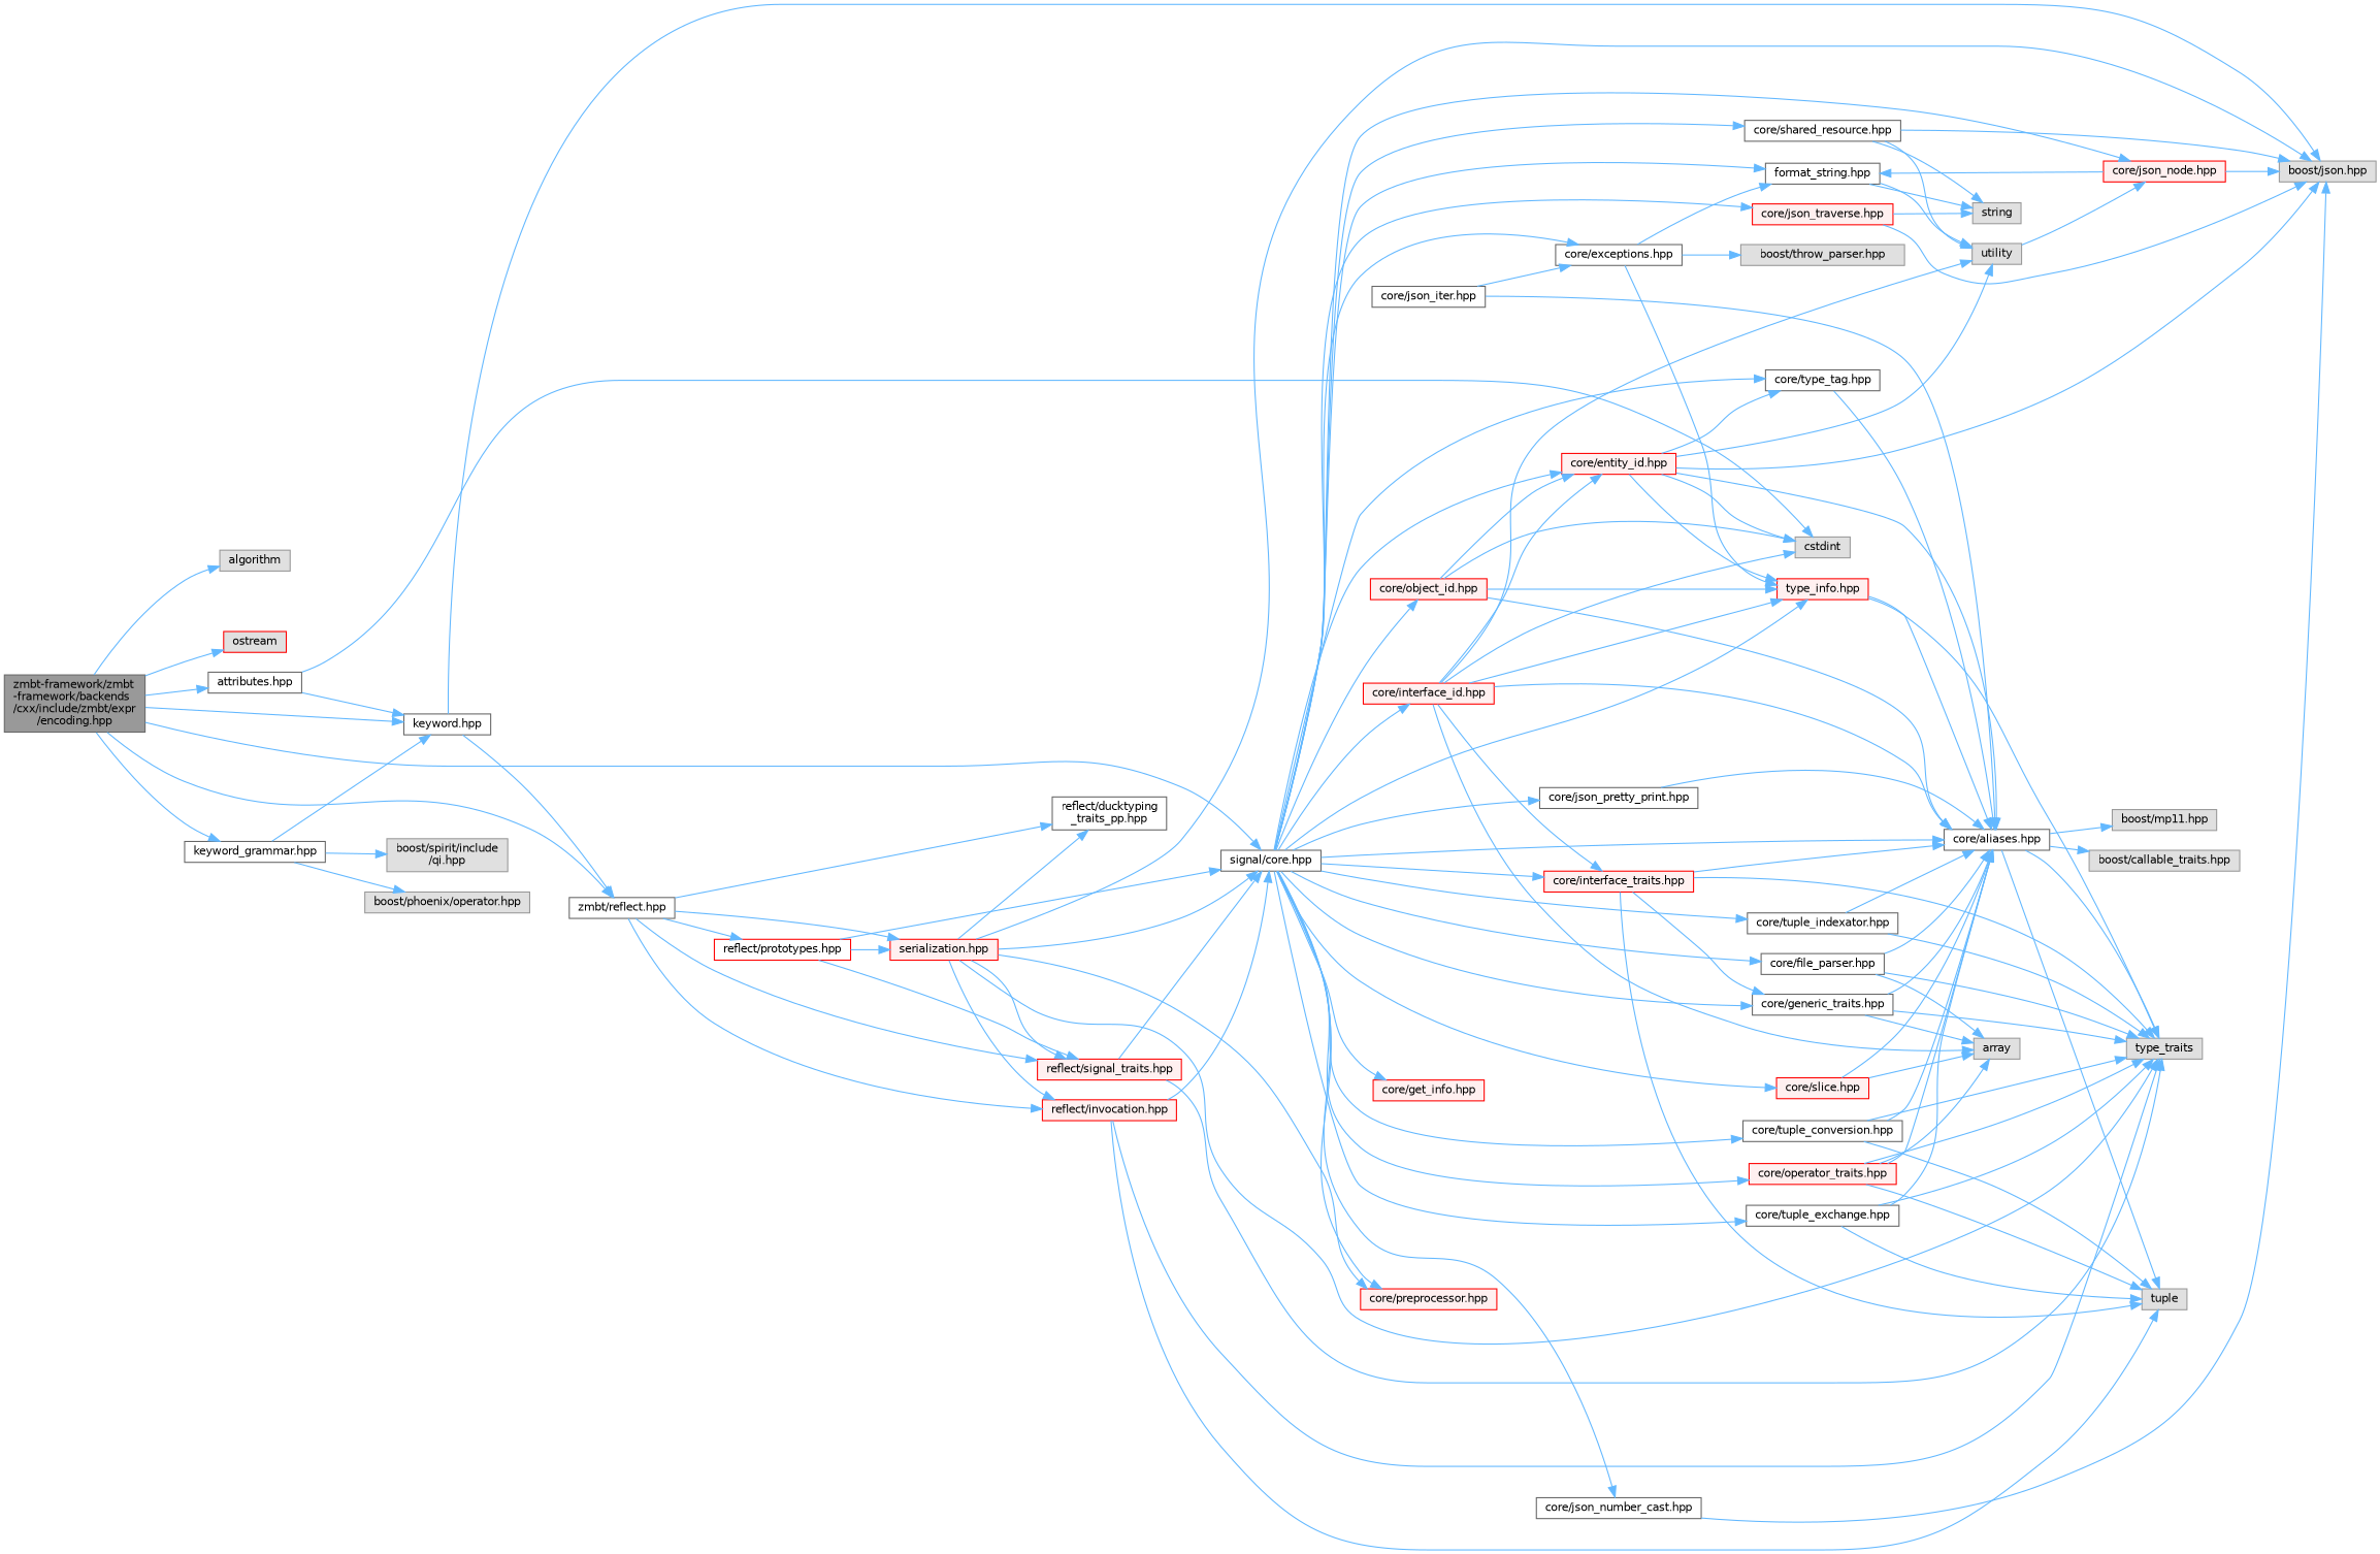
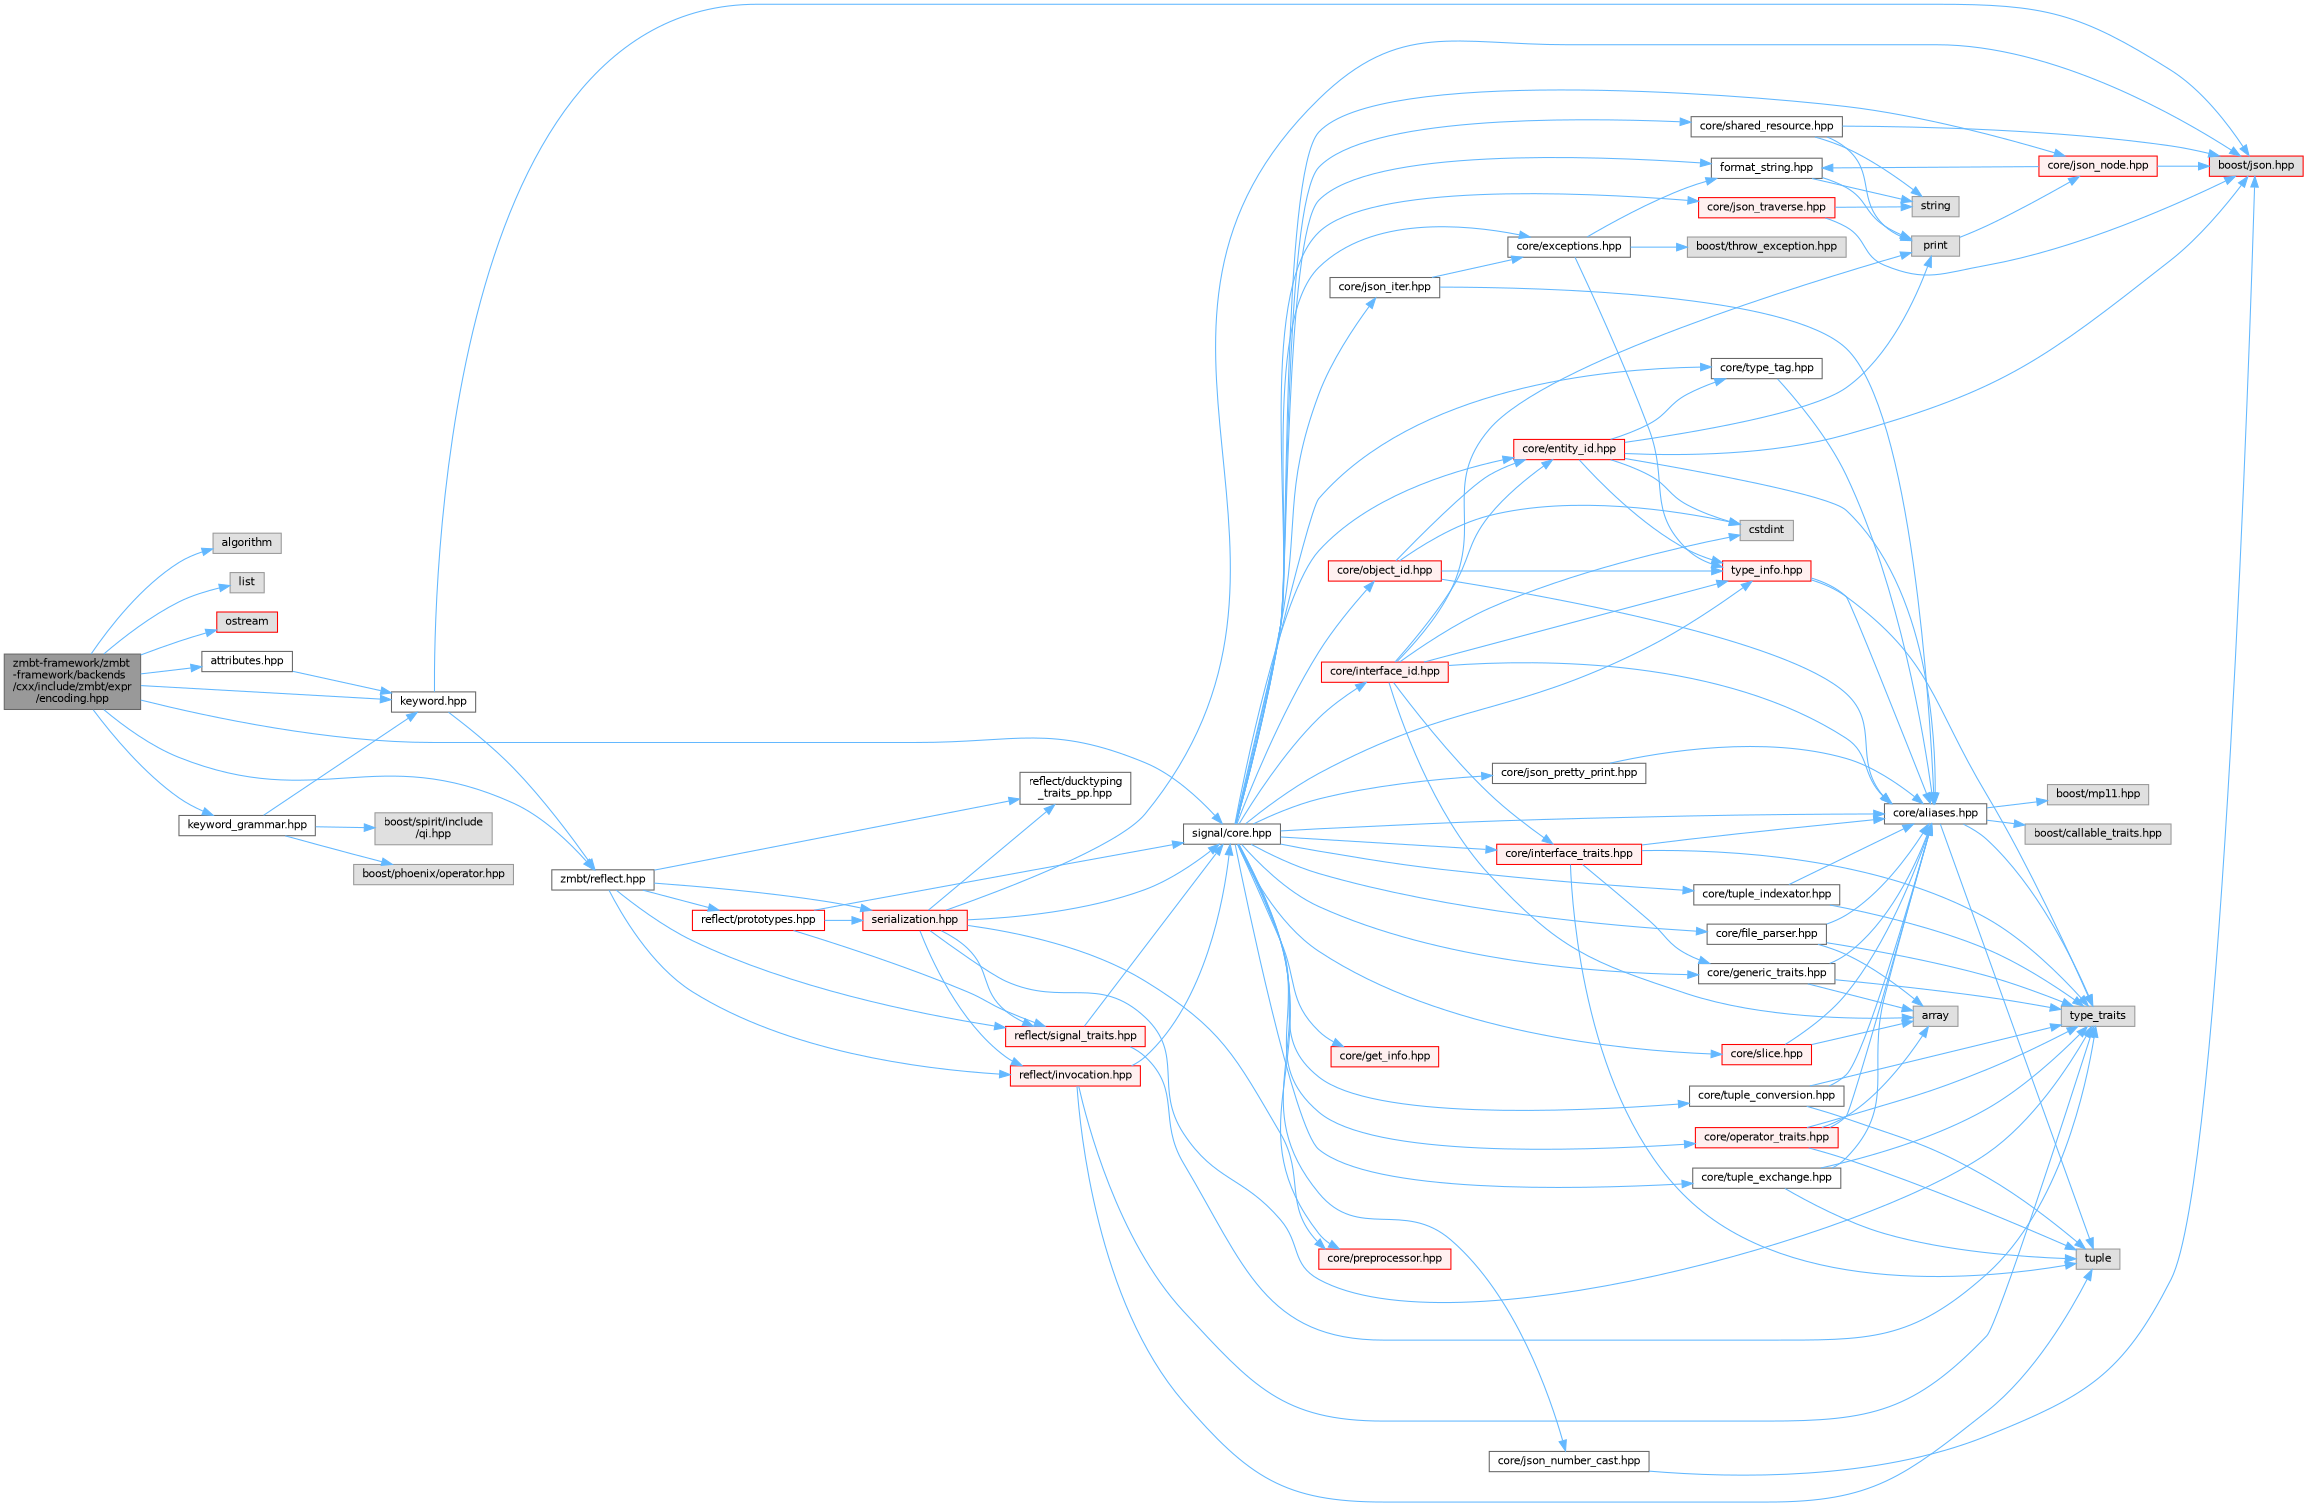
  digraph {
    rankdir=LR
    node [color=grey40 fillcolor=white fontname=Helvetica fontsize=10 shape=box style=filled]
    edge [color=steelblue1 fontname=Helvetica fontsize=10 labelfontname=Helvetica labelfontsize=10 style=solid]
    n1 [color=gray40 fillcolor=grey60 fontcolor=black height=0.2 label="zmbt-framework/zmbt\l-framework/backends\l/cxx/include/zmbt/expr\l/encoding.hpp" width=0.4]
    n2 [color=grey60 fillcolor="#E0E0E0" height=0.2 label=algorithm width=0.4]
+   n3 [color=grey60 fillcolor="#E0E0E0" height=0.2 label=list width=0.4]
    n4 [color=red fillcolor="#E0E0E0" height=0.2 label=ostream width=0.4]
    n5 [height=0.2 label="signal/core.hpp" width=0.4]
    n6 [height=0.2 label="zmbt/reflect.hpp" width=0.4]
    n7 [height=0.2 label="keyword.hpp" width=0.4]
    n8 [height=0.2 label="attributes.hpp" width=0.4]
    n9 [height=0.2 label="keyword_grammar.hpp" width=0.4]
    n10 [height=0.2 label="core/aliases.hpp" width=0.4]
    n11 [height=0.2 label="core/exceptions.hpp" width=0.4]
    n12 [height=0.2 label="format_string.hpp" width=0.4]
    n13 [color=red fillcolor="#FFF0F0" height=0.2 label="type_info.hpp" width=0.4]
    n14 [height=0.2 label="core/file_parser.hpp" width=0.4]
    n15 [height=0.2 label="core/generic_traits.hpp" width=0.4]
    n16 [color=red fillcolor="#FFF0F0" height=0.2 label="core/get_info.hpp" width=0.4]
    n17 [color=red fillcolor="#FFF0F0" height=0.2 label="core/interface_traits.hpp" width=0.4]
    n18 [height=0.2 label="core/json_iter.hpp" width=0.4]
    n19 [color=red fillcolor="#FFF0F0" height=0.2 label="core/json_node.hpp" width=0.4]
    n20 [height=0.2 label="core/json_number_cast.hpp" width=0.4]
    n21 [color=red fillcolor="#FFF0F0" height=0.2 label="core/json_traverse.hpp" width=0.4]
    n22 [height=0.2 label="core/json_pretty_print.hpp" width=0.4]
    n23 [color=red fillcolor="#FFF0F0" height=0.2 label="core/slice.hpp" width=0.4]
    n24 [color=red fillcolor="#FFF0F0" height=0.2 label="core/preprocessor.hpp" width=0.4]
    n25 [color=red fillcolor="#FFF0F0" height=0.2 label="core/operator_traits.hpp" width=0.4]
    n26 [height=0.2 label="core/shared_resource.hpp" width=0.4]
    n27 [height=0.2 label="core/tuple_conversion.hpp" width=0.4]
    n28 [height=0.2 label="core/tuple_exchange.hpp" width=0.4]
    n29 [height=0.2 label="core/tuple_indexator.hpp" width=0.4]
    n30 [height=0.2 label="core/type_tag.hpp" width=0.4]
    n31 [color=red fillcolor="#FFF0F0" height=0.2 label="core/entity_id.hpp" width=0.4]
    n32 [color=red fillcolor="#FFF0F0" height=0.2 label="core/interface_id.hpp" width=0.4]
    n33 [color=red fillcolor="#FFF0F0" height=0.2 label="core/object_id.hpp" width=0.4]
    n34 [height=0.2 label="reflect/ducktyping\l_traits_pp.hpp" width=0.4]
    n35 [color=red fillcolor="#FFF0F0" height=0.2 label="reflect/signal_traits.hpp" width=0.4]
    n36 [color=red fillcolor="#FFF0F0" height=0.2 label="reflect/invocation.hpp" width=0.4]
    n37 [color=red height=0.2 label="reflect/prototypes.hpp" width=0.4]
    n38 [color=red fillcolor="#FFF0F0" height=0.2 label="serialization.hpp" width=0.4]
-   n39 [color=grey60 fillcolor="#E0E0E0" height=0.2 label="boost/json.hpp" width=0.4]
+   n39 [color=red fillcolor="#E0E0E0" height=0.2 label="boost/json.hpp" width=0.4]
    n40 [color=grey60 fillcolor="#E0E0E0" height=0.2 label=cstdint width=0.4]
    n41 [color=grey60 fillcolor="#E0E0E0" height=0.2 label="boost/spirit/include\l/qi.hpp" width=0.4]
    n42 [color=grey60 fillcolor="#E0E0E0" height=0.2 label="boost/phoenix/operator.hpp" width=0.4]
    n43 [color=grey60 fillcolor="#E0E0E0" height=0.2 label=type_traits width=0.4]
    n44 [color=grey60 fillcolor="#E0E0E0" height=0.2 label=tuple width=0.4]
    n45 [color=grey60 fillcolor="#E0E0E0" height=0.2 label="boost/callable_traits.hpp" width=0.4]
    n46 [color=grey60 fillcolor="#E0E0E0" height=0.2 label="boost/mp11.hpp" width=0.4]
-   n47 [color=grey60 fillcolor="#E0E0E0" height=0.2 label="boost/throw_parser.hpp" width=0.4]
+   n47 [color=grey60 fillcolor="#E0E0E0" height=0.2 label="boost/throw_exception.hpp" width=0.4]
    n48 [color=grey60 fillcolor="#E0E0E0" height=0.2 label=string width=0.4]
-   n49 [color=grey60 fillcolor="#E0E0E0" height=0.2 label=utility width=0.4]
+   n49 [color=grey60 fillcolor="#E0E0E0" height=0.2 label=print width=0.4]
    n50 [color=grey60 fillcolor="#E0E0E0" height=0.2 label=array width=0.4]
    n1 -> n2
+   n1 -> n3
    n1 -> n4
    n1 -> n5
    n1 -> n6
    n1 -> n7
    n1 -> n8
    n1 -> n9
    n5 -> n10
    n5 -> n11
    n5 -> n12
    n5 -> n13
    n5 -> n14
    n5 -> n15
    n5 -> n16
    n5 -> n17
+   n5 -> n18
    n5 -> n19
    n5 -> n20
    n5 -> n21
    n5 -> n22
    n5 -> n23
    n5 -> n24
    n5 -> n25
    n5 -> n26
    n5 -> n27
    n5 -> n28
    n5 -> n29
    n5 -> n30
    n5 -> n31
    n5 -> n32
    n5 -> n33
    n6 -> n34
    n6 -> n35
    n6 -> n36
    n6 -> n37
    n6 -> n38
    n7 -> n6
    n7 -> n39
    n8 -> n7
-   n8 -> n40
    n9 -> n7
    n9 -> n41
    n9 -> n42
    n10 -> n43
    n10 -> n44
    n10 -> n45
    n10 -> n46
    n11 -> n12
    n11 -> n13
    n11 -> n47
    n12 -> n48
    n12 -> n49
    n13 -> n10
    n13 -> n43
    n14 -> n10
    n14 -> n43
    n14 -> n50
    n15 -> n10
    n15 -> n43
    n15 -> n50
    n17 -> n10
    n17 -> n15
    n17 -> n43
    n17 -> n44
    n18 -> n10
    n18 -> n11
    n19 -> n12
    n19 -> n39
    n20 -> n39
    n21 -> n39
    n21 -> n48
    n22 -> n10
    n23 -> n10
    n23 -> n50
    n25 -> n10
    n25 -> n43
    n25 -> n44
    n25 -> n50
    n26 -> n39
    n26 -> n48
    n26 -> n49
    n27 -> n10
    n27 -> n43
    n27 -> n44
    n28 -> n10
    n28 -> n43
    n28 -> n44
    n29 -> n10
    n29 -> n43
    n30 -> n10
    n31 -> n10
    n31 -> n13
    n31 -> n30
    n31 -> n39
    n31 -> n40
    n31 -> n49
    n32 -> n10
    n32 -> n13
    n32 -> n17
    n32 -> n31
    n32 -> n40
    n32 -> n49
    n32 -> n50
    n33 -> n10
    n33 -> n13
    n33 -> n31
    n33 -> n40
    n35 -> n5
    n35 -> n43
    n36 -> n5
    n36 -> n43
    n36 -> n44
    n37 -> n5
    n37 -> n35
    n37 -> n38
    n38 -> n5
    n38 -> n24
    n38 -> n34
    n38 -> n35
    n38 -> n36
    n38 -> n39
    n38 -> n43
    n49 -> n19
  }
